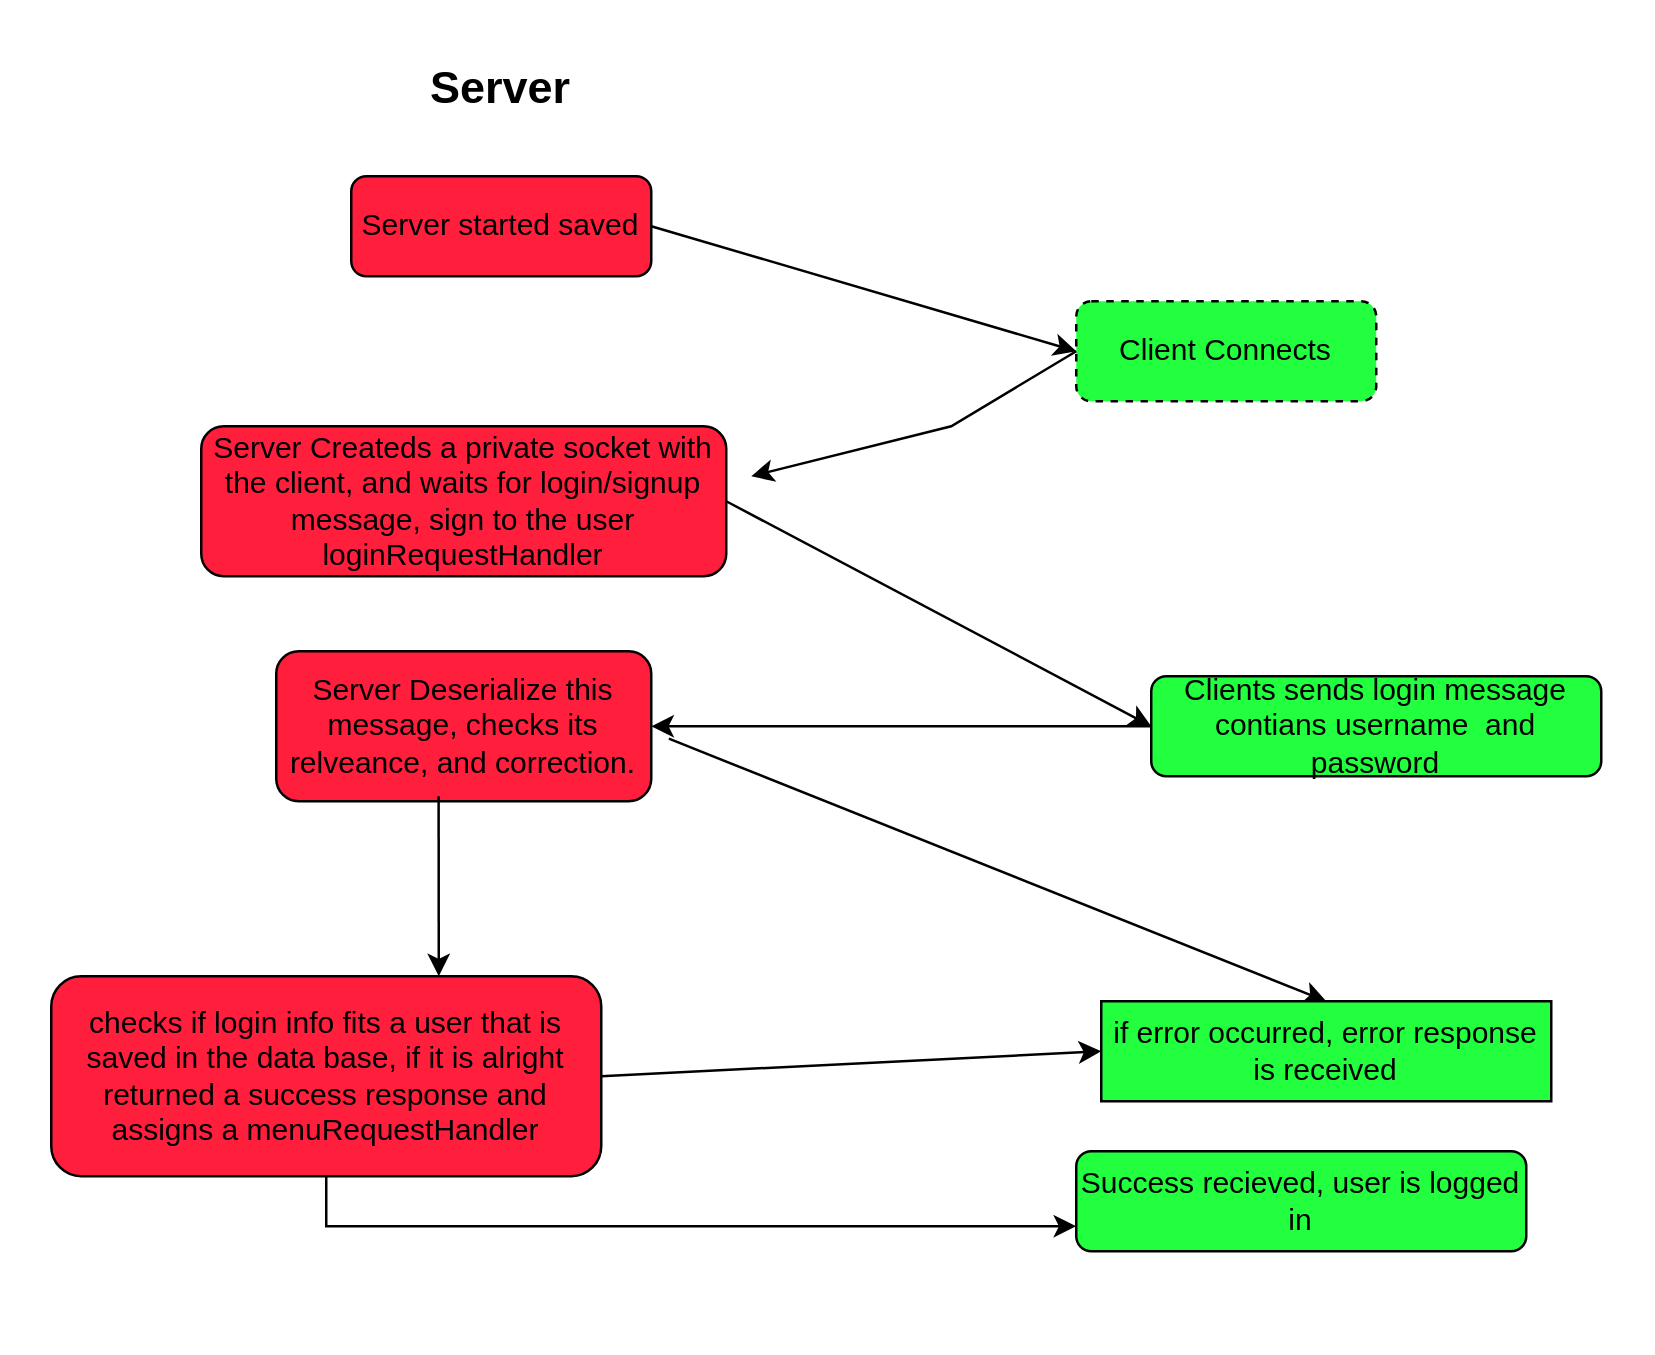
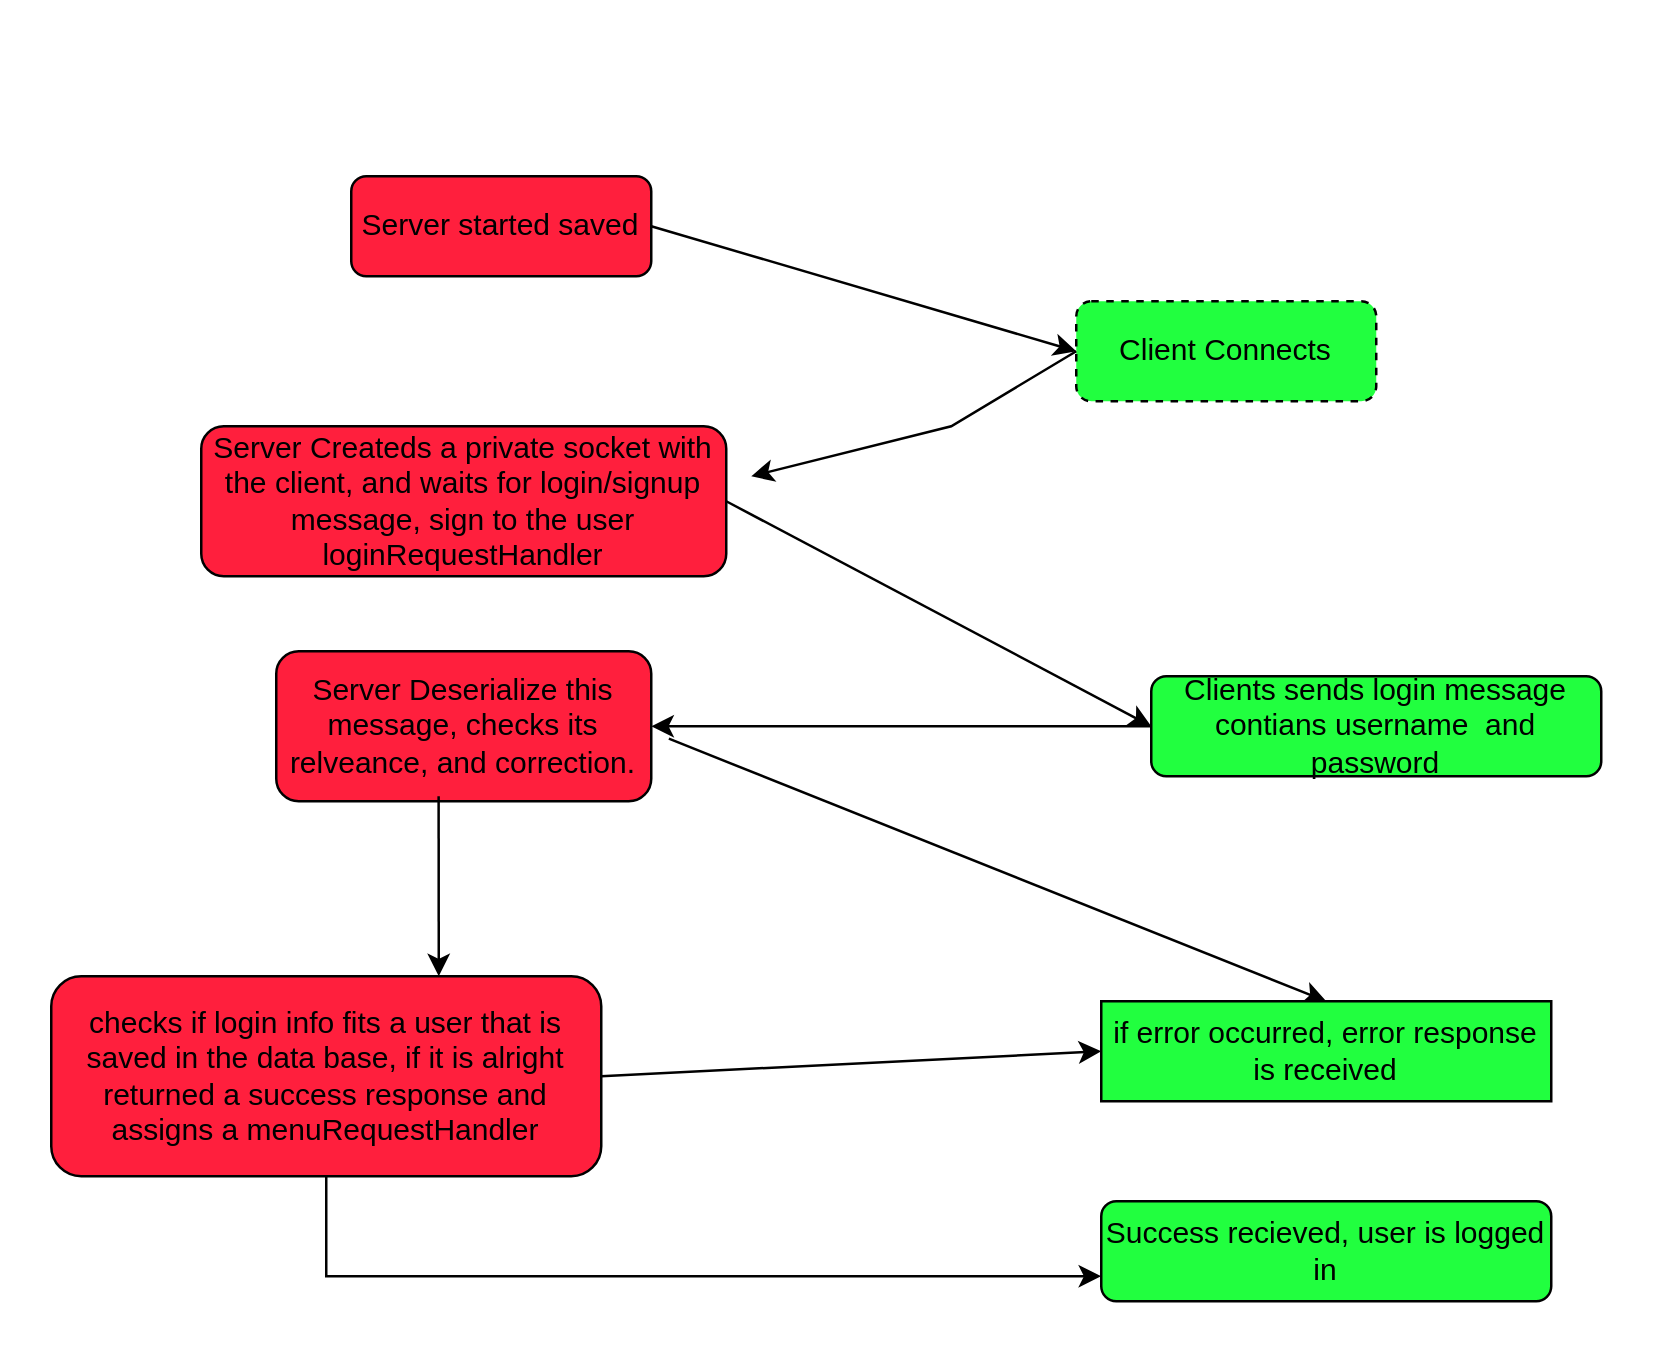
  <mxCell id="0" />
  <mxCell id="1" parent="0" />
  <mxCell id="2" value="Server started saved" style="rounded=1;whiteSpace=wrap;html=1;fontSize=12;glass=0;strokeWidth=1;shadow=0;fillColor=#FF1F3D;" parent="1" vertex="1"><mxGeometry x="140" y="70" width="120" height="40" as="geometry" /></mxCell>
  <mxCell id="3" value="" style="endArrow=classic;html=1;rounded=0;entryX=0;entryY=0.5;entryDx=0;entryDy=0;" edge="1" parent="1" target="4"><mxGeometry width="50" height="50" relative="1" as="geometry"><mxPoint x="260" y="90" as="sourcePoint" /><mxPoint x="410" y="140" as="targetPoint" /></mxGeometry></mxCell>
  <mxCell id="4" value="Client Connects" style="rounded=1;whiteSpace=wrap;html=1;fontSize=12;glass=0;strokeWidth=1;shadow=0;fillColor=#21FF3F;dashed=1;" vertex="1" parent="1"><mxGeometry x="430" y="120" width="120" height="40" as="geometry" /></mxCell>
  <mxCell id="5" value="Server Createds a private socket with the client, and waits for login/signup message, sign to the user loginRequestHandler" style="rounded=1;whiteSpace=wrap;html=1;fontSize=12;glass=0;strokeWidth=1;shadow=0;fillColor=#FF1F3D;" vertex="1" parent="1"><mxGeometry x="80" y="170" width="210" height="60" as="geometry" /></mxCell>
  <mxCell id="6" value="Server Deserialize this message, checks its relveance, and correction." style="rounded=1;whiteSpace=wrap;html=1;fontSize=12;glass=0;strokeWidth=1;shadow=0;fillColor=#FF1F3D;" vertex="1" parent="1"><mxGeometry x="110" y="260" width="150" height="60" as="geometry" /></mxCell>
- <mxCell id="7" value="&lt;b&gt;&lt;font style=&quot;font-size: 18px;&quot;&gt;Server&lt;/font&gt;&lt;/b&gt;" style="text;strokeColor=none;align=center;fillColor=none;html=1;verticalAlign=middle;whiteSpace=wrap;rounded=0;" vertex="1" parent="1"><mxGeometry x="170" y="20" width="60" height="30" as="geometry" /></mxCell>
  <mxCell id="8" value="" style="endArrow=classic;html=1;rounded=0;exitX=0;exitY=0.5;exitDx=0;exitDy=0;" edge="1" parent="1" source="4"><mxGeometry width="50" height="50" relative="1" as="geometry"><mxPoint x="309" y="160" as="sourcePoint" /><mxPoint x="300" y="190" as="targetPoint" /><Array as="points"><mxPoint x="380" y="170" /></Array></mxGeometry></mxCell>
  <mxCell id="9" value="" style="endArrow=classic;html=1;rounded=0;exitX=1;exitY=0.5;exitDx=0;exitDy=0;" edge="1" parent="1" source="5"><mxGeometry width="50" height="50" relative="1" as="geometry"><mxPoint x="370" y="400" as="sourcePoint" /><mxPoint x="460" y="290" as="targetPoint" /></mxGeometry></mxCell>
  <mxCell id="10" value="Clients sends login message contians username&amp;nbsp; and password" style="rounded=1;whiteSpace=wrap;html=1;fontSize=12;glass=0;strokeWidth=1;shadow=0;fillColor=#21FF3F;" vertex="1" parent="1"><mxGeometry x="460" y="270" width="180" height="40" as="geometry" /></mxCell>
  <mxCell id="11" value="" style="endArrow=classic;html=1;rounded=0;entryX=1;entryY=0.5;entryDx=0;entryDy=0;exitX=0;exitY=0.5;exitDx=0;exitDy=0;" edge="1" parent="1" source="10" target="6"><mxGeometry width="50" height="50" relative="1" as="geometry"><mxPoint x="370" y="400" as="sourcePoint" /><mxPoint x="420" y="350" as="targetPoint" /></mxGeometry></mxCell>
  <mxCell id="12" value="" style="endArrow=classic;html=1;rounded=0;exitX=0.433;exitY=0.967;exitDx=0;exitDy=0;exitPerimeter=0;" edge="1" parent="1" source="6"><mxGeometry width="50" height="50" relative="1" as="geometry"><mxPoint x="165" y="380" as="sourcePoint" /><mxPoint x="175" y="390" as="targetPoint" /></mxGeometry></mxCell>
  <mxCell id="13" value="" style="endArrow=classic;html=1;rounded=0;exitX=1.047;exitY=0.583;exitDx=0;exitDy=0;exitPerimeter=0;entryX=0.5;entryY=0;entryDx=0;entryDy=0;" edge="1" parent="1" source="6" target="14"><mxGeometry width="50" height="50" relative="1" as="geometry"><mxPoint x="370" y="400" as="sourcePoint" /><mxPoint x="470" y="400" as="targetPoint" /></mxGeometry></mxCell>
  <mxCell id="14" value="if error occurred, error response is received" style="whiteSpace=wrap;html=1;fontSize=12;glass=0;strokeWidth=1;shadow=0;fillColor=#21FF3F;rounded=0;" vertex="1" parent="1"><mxGeometry x="440" y="400" width="180" height="40" as="geometry" /></mxCell>
- <mxCell id="15" value="Success recieved, user is logged in" style="rounded=1;whiteSpace=wrap;html=1;fontSize=12;glass=0;strokeWidth=1;shadow=0;fillColor=#21FF3F;" vertex="1" parent="1"><mxGeometry x="430" y="460" width="180" height="40" as="geometry" /></mxCell>
+ <mxCell id="15" value="Success recieved, user is logged in" style="rounded=1;whiteSpace=wrap;html=1;fontSize=12;glass=0;strokeWidth=1;shadow=0;fillColor=#21FF3F;" vertex="1" parent="1"><mxGeometry x="440" y="480" width="180" height="40" as="geometry" /></mxCell>
  <mxCell id="16" style="edgeStyle=orthogonalEdgeStyle;rounded=0;orthogonalLoop=1;jettySize=auto;html=1;exitX=0.5;exitY=1;exitDx=0;exitDy=0;entryX=0;entryY=0.75;entryDx=0;entryDy=0;" edge="1" parent="1" source="17" target="15"><mxGeometry relative="1" as="geometry" /></mxCell>
  <mxCell id="17" value="checks if login info fits a user that is saved in the data base, if it is alright returned a success response and assigns a menuRequestHandler" style="rounded=1;whiteSpace=wrap;html=1;fontSize=12;glass=0;strokeWidth=1;shadow=0;fillColor=#FF1F3D;" vertex="1" parent="1"><mxGeometry x="20" y="390" width="220" height="80" as="geometry" /></mxCell>
  <mxCell id="18" value="" style="endArrow=classic;html=1;rounded=0;exitX=1;exitY=0.5;exitDx=0;exitDy=0;entryX=0;entryY=0.5;entryDx=0;entryDy=0;" edge="1" parent="1" source="17" target="14"><mxGeometry width="50" height="50" relative="1" as="geometry"><mxPoint x="370" y="400" as="sourcePoint" /><mxPoint x="420" y="350" as="targetPoint" /></mxGeometry></mxCell>
